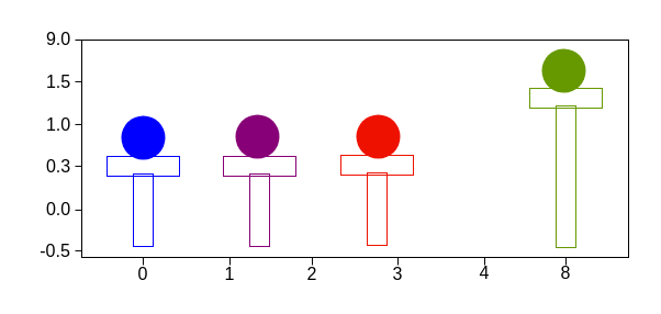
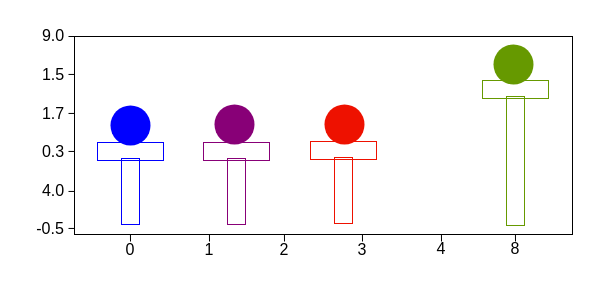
  <mxCell id="0" />
  <mxCell id="1" parent="0" />
  <mxCell id="2" value="" style="rounded=0;whiteSpace=wrap;html=1;fillColor=none;" vertex="1" parent="1"><mxGeometry x="74" y="36" width="498" height="198" as="geometry" /></mxCell>
  <mxCell id="3" value="" style="ellipse;whiteSpace=wrap;html=1;aspect=fixed;strokeColor=none;fillColor=#0000ff;" vertex="1" parent="1"><mxGeometry x="110" y="105" width="40" height="40" as="geometry" /></mxCell>
  <mxCell id="4" value="" style="ellipse;whiteSpace=wrap;html=1;aspect=fixed;strokeColor=none;fillColor=#880077;" vertex="1" parent="1"><mxGeometry x="214" y="104" width="40" height="40" as="geometry" /></mxCell>
  <mxCell id="5" value="" style="ellipse;whiteSpace=wrap;html=1;aspect=fixed;strokeColor=none;fillColor=#ee1100;" vertex="1" parent="1"><mxGeometry x="324" y="104" width="40" height="40" as="geometry" /></mxCell>
  <mxCell id="6" value="" style="ellipse;whiteSpace=wrap;html=1;aspect=fixed;strokeColor=none;fillColor=#669900;" vertex="1" parent="1"><mxGeometry x="493" y="44" width="40" height="40" as="geometry" /></mxCell>
  <mxCell id="7" value="" style="rounded=0;whiteSpace=wrap;html=1;fillColor=none;strokeColor=#0000ff;" vertex="1" parent="1"><mxGeometry x="97" y="142" width="66" height="18" as="geometry" /></mxCell>
  <mxCell id="8" value="" style="rounded=0;whiteSpace=wrap;html=1;rotation=90;fillColor=none;strokeColor=#0000ff;" vertex="1" parent="1"><mxGeometry x="97" y="182" width="66" height="18" as="geometry" /></mxCell>
  <mxCell id="9" value="" style="rounded=0;whiteSpace=wrap;html=1;fillColor=none;strokeColor=#880077;" vertex="1" parent="1"><mxGeometry x="203" y="142" width="66" height="18" as="geometry" /></mxCell>
  <mxCell id="10" value="" style="rounded=0;whiteSpace=wrap;html=1;rotation=90;fillColor=none;strokeColor=#880077;" vertex="1" parent="1"><mxGeometry x="203" y="182" width="66" height="18" as="geometry" /></mxCell>
  <mxCell id="11" value="" style="rounded=0;whiteSpace=wrap;html=1;fillColor=none;strokeColor=#ee1100;" vertex="1" parent="1"><mxGeometry x="310" y="141" width="66" height="18" as="geometry" /></mxCell>
  <mxCell id="12" value="" style="rounded=0;whiteSpace=wrap;html=1;rotation=90;fillColor=none;strokeColor=#ee1100;" vertex="1" parent="1"><mxGeometry x="310" y="181" width="66" height="18" as="geometry" /></mxCell>
  <mxCell id="13" value="" style="rounded=0;whiteSpace=wrap;html=1;fillColor=none;strokeColor=#669900;" vertex="1" parent="1"><mxGeometry x="482" y="80" width="66" height="18" as="geometry" /></mxCell>
  <mxCell id="14" value="" style="rounded=0;whiteSpace=wrap;html=1;rotation=90;fillColor=none;strokeColor=#669900;" vertex="1" parent="1"><mxGeometry x="450.5" y="151.5" width="129" height="18" as="geometry" /></mxCell>
  <mxCell id="15" value="9.0" style="text;html=1;strokeColor=none;fillColor=none;align=center;verticalAlign=middle;whiteSpace=wrap;rounded=0;fontSize=16;" vertex="1" parent="1"><mxGeometry x="23" y="20" width="60" height="30" as="geometry" /></mxCell>
  <mxCell id="16" value="1.5" style="text;html=1;strokeColor=none;fillColor=none;align=center;verticalAlign=middle;whiteSpace=wrap;rounded=0;fontSize=16;" vertex="1" parent="1"><mxGeometry x="23" y="59" width="60" height="30" as="geometry" /></mxCell>
- <mxCell id="17" value="1.0" style="text;html=1;strokeColor=none;fillColor=none;align=center;verticalAlign=middle;whiteSpace=wrap;rounded=0;fontSize=16;" vertex="1" parent="1"><mxGeometry x="23" y="98" width="60" height="30" as="geometry" /></mxCell>
+ <mxCell id="17" value="1.7" style="text;html=1;strokeColor=none;fillColor=none;align=center;verticalAlign=middle;whiteSpace=wrap;rounded=0;fontSize=16;" vertex="1" parent="1"><mxGeometry x="23" y="98" width="60" height="30" as="geometry" /></mxCell>
  <mxCell id="18" value="0.3" style="text;html=1;strokeColor=none;fillColor=none;align=center;verticalAlign=middle;whiteSpace=wrap;rounded=0;fontSize=16;" vertex="1" parent="1"><mxGeometry x="23" y="136" width="60" height="30" as="geometry" /></mxCell>
- <mxCell id="19" value="0.0" style="text;html=1;strokeColor=none;fillColor=none;align=center;verticalAlign=middle;whiteSpace=wrap;rounded=0;fontSize=16;" vertex="1" parent="1"><mxGeometry x="23" y="175" width="60" height="30" as="geometry" /></mxCell>
+ <mxCell id="19" value="4.0" style="text;html=1;strokeColor=none;fillColor=none;align=center;verticalAlign=middle;whiteSpace=wrap;rounded=0;fontSize=16;" vertex="1" parent="1"><mxGeometry x="23" y="175" width="60" height="30" as="geometry" /></mxCell>
  <mxCell id="20" value="-0.5" style="text;html=1;strokeColor=none;fillColor=none;align=center;verticalAlign=middle;whiteSpace=wrap;rounded=0;fontSize=16;" vertex="1" parent="1"><mxGeometry x="20" y="213" width="60" height="30" as="geometry" /></mxCell>
  <mxCell id="21" value="0" style="text;html=1;strokeColor=none;fillColor=none;align=center;verticalAlign=middle;whiteSpace=wrap;rounded=0;fontSize=16;" vertex="1" parent="1"><mxGeometry x="100" y="234" width="60" height="30" as="geometry" /></mxCell>
  <mxCell id="22" value="1" style="text;html=1;strokeColor=none;fillColor=none;align=center;verticalAlign=middle;whiteSpace=wrap;rounded=0;fontSize=16;" vertex="1" parent="1"><mxGeometry x="179" y="234" width="60" height="30" as="geometry" /></mxCell>
  <mxCell id="23" value="2" style="text;html=1;strokeColor=none;fillColor=none;align=center;verticalAlign=middle;whiteSpace=wrap;rounded=0;fontSize=16;" vertex="1" parent="1"><mxGeometry x="254" y="234" width="60" height="30" as="geometry" /></mxCell>
  <mxCell id="24" value="3" style="text;html=1;strokeColor=none;fillColor=none;align=center;verticalAlign=middle;whiteSpace=wrap;rounded=0;fontSize=16;" vertex="1" parent="1"><mxGeometry x="332" y="234" width="60" height="30" as="geometry" /></mxCell>
  <mxCell id="25" value="4" style="text;html=1;strokeColor=none;fillColor=none;align=center;verticalAlign=middle;whiteSpace=wrap;rounded=0;fontSize=16;" vertex="1" parent="1"><mxGeometry x="411" y="233" width="60" height="30" as="geometry" /></mxCell>
  <mxCell id="26" value="8" style="text;html=1;strokeColor=none;fillColor=none;align=center;verticalAlign=middle;whiteSpace=wrap;rounded=0;fontSize=16;" vertex="1" parent="1"><mxGeometry x="485" y="233" width="60" height="30" as="geometry" /></mxCell>
  <mxCell id="27" value="" style="endArrow=none;html=1;rounded=0;fontSize=16;entryX=0;entryY=0;entryDx=0;entryDy=0;" edge="1" parent="1" target="2"><mxGeometry width="50" height="50" relative="1" as="geometry"><mxPoint x="68" y="36" as="sourcePoint" /><mxPoint x="289" y="89" as="targetPoint" /></mxGeometry></mxCell>
  <mxCell id="28" value="" style="endArrow=none;html=1;rounded=0;fontSize=16;entryX=0;entryY=0;entryDx=0;entryDy=0;" edge="1" parent="1"><mxGeometry width="50" height="50" relative="1" as="geometry"><mxPoint x="68" y="73.94" as="sourcePoint" /><mxPoint x="74" y="73.94" as="targetPoint" /></mxGeometry></mxCell>
  <mxCell id="29" value="" style="endArrow=none;html=1;rounded=0;fontSize=16;entryX=0;entryY=0;entryDx=0;entryDy=0;" edge="1" parent="1"><mxGeometry width="50" height="50" relative="1" as="geometry"><mxPoint x="68" y="112.94" as="sourcePoint" /><mxPoint x="74" y="112.94" as="targetPoint" /></mxGeometry></mxCell>
  <mxCell id="30" value="" style="endArrow=none;html=1;rounded=0;fontSize=16;entryX=0;entryY=0;entryDx=0;entryDy=0;" edge="1" parent="1"><mxGeometry width="50" height="50" relative="1" as="geometry"><mxPoint x="68" y="150.94" as="sourcePoint" /><mxPoint x="74" y="150.94" as="targetPoint" /></mxGeometry></mxCell>
  <mxCell id="31" value="" style="endArrow=none;html=1;rounded=0;fontSize=16;entryX=0;entryY=0;entryDx=0;entryDy=0;" edge="1" parent="1"><mxGeometry width="50" height="50" relative="1" as="geometry"><mxPoint x="68" y="190.94" as="sourcePoint" /><mxPoint x="74" y="190.94" as="targetPoint" /></mxGeometry></mxCell>
  <mxCell id="32" value="" style="endArrow=none;html=1;rounded=0;fontSize=16;entryX=0;entryY=0;entryDx=0;entryDy=0;" edge="1" parent="1"><mxGeometry width="50" height="50" relative="1" as="geometry"><mxPoint x="68" y="227.94" as="sourcePoint" /><mxPoint x="74" y="227.94" as="targetPoint" /></mxGeometry></mxCell>
  <mxCell id="33" value="" style="endArrow=none;html=1;rounded=0;fontSize=16;" edge="1" parent="1"><mxGeometry width="50" height="50" relative="1" as="geometry"><mxPoint x="130" y="241" as="sourcePoint" /><mxPoint x="129.94" y="234" as="targetPoint" /></mxGeometry></mxCell>
  <mxCell id="34" value="" style="endArrow=none;html=1;rounded=0;fontSize=16;" edge="1" parent="1"><mxGeometry width="50" height="50" relative="1" as="geometry"><mxPoint x="209" y="241" as="sourcePoint" /><mxPoint x="208.94" y="234" as="targetPoint" /></mxGeometry></mxCell>
  <mxCell id="35" value="" style="endArrow=none;html=1;rounded=0;fontSize=16;" edge="1" parent="1"><mxGeometry width="50" height="50" relative="1" as="geometry"><mxPoint x="284" y="241" as="sourcePoint" /><mxPoint x="283.94" y="234" as="targetPoint" /></mxGeometry></mxCell>
  <mxCell id="36" value="" style="endArrow=none;html=1;rounded=0;fontSize=16;" edge="1" parent="1"><mxGeometry width="50" height="50" relative="1" as="geometry"><mxPoint x="362" y="241" as="sourcePoint" /><mxPoint x="361.94" y="234" as="targetPoint" /></mxGeometry></mxCell>
  <mxCell id="37" value="" style="endArrow=none;html=1;rounded=0;fontSize=16;" edge="1" parent="1"><mxGeometry width="50" height="50" relative="1" as="geometry"><mxPoint x="441" y="241" as="sourcePoint" /><mxPoint x="440.94" y="234" as="targetPoint" /></mxGeometry></mxCell>
  <mxCell id="38" value="" style="endArrow=none;html=1;rounded=0;fontSize=16;" edge="1" parent="1"><mxGeometry width="50" height="50" relative="1" as="geometry"><mxPoint x="515" y="241" as="sourcePoint" /><mxPoint x="514.94" y="234" as="targetPoint" /></mxGeometry></mxCell>
